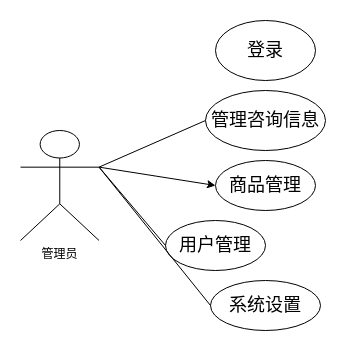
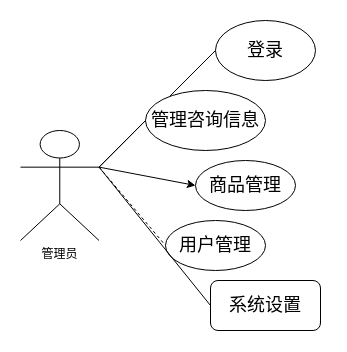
  <mxCell id="0" />
  <mxCell id="1" parent="0" />
  <mxCell id="2" value="管理员" style="shape=umlActor;verticalLabelPosition=bottom;verticalAlign=top;html=1;" vertex="1" parent="1"><mxGeometry x="20" y="130" width="78.57" height="110" as="geometry" /></mxCell>
  <mxCell id="3" value="&lt;font style=&quot;vertical-align: inherit&quot;&gt;&lt;font style=&quot;vertical-align: inherit ; font-size: 18px&quot;&gt;登录&lt;/font&gt;&lt;/font&gt;" style="ellipse;whiteSpace=wrap;html=1;verticalAlign=middle;" vertex="1" parent="1"><mxGeometry x="215" y="20" width="100" height="60" as="geometry" /></mxCell>
- <mxCell id="5" value="&lt;font style=&quot;font-size: 18px&quot;&gt;管理咨询信息&lt;/font&gt;" style="ellipse;whiteSpace=wrap;html=1;" vertex="1" parent="1"><mxGeometry x="205" y="90" width="120" height="60" as="geometry" /></mxCell>
- <mxCell id="6" value="&lt;font style=&quot;font-size: 18px&quot;&gt;商品管理&lt;/font&gt;" style="ellipse;whiteSpace=wrap;html=1;" vertex="1" parent="1"><mxGeometry x="215" y="160" width="100" height="50" as="geometry" /></mxCell>
+ <mxCell id="4" value="" style="endArrow=none;html=1;rounded=0;entryX=0;entryY=0.5;entryDx=0;entryDy=0;exitX=1;exitY=0.333;exitDx=0;exitDy=0;exitPerimeter=0;" edge="1" parent="1" source="2" target="3"><mxGeometry width="50" height="50" relative="1" as="geometry"><mxPoint x="350" y="280" as="sourcePoint" /><mxPoint x="400" y="230" as="targetPoint" /></mxGeometry></mxCell>
+ <mxCell id="5" value="&lt;font style=&quot;font-size: 18px&quot;&gt;管理咨询信息&lt;/font&gt;" style="ellipse;whiteSpace=wrap;html=1;" vertex="1" parent="1"><mxGeometry x="145" y="90" width="120" height="60" as="geometry" /></mxCell>
+ <mxCell id="6" value="&lt;font style=&quot;font-size: 18px&quot;&gt;商品管理&lt;/font&gt;" style="ellipse;whiteSpace=wrap;html=1;" vertex="1" parent="1"><mxGeometry x="195" y="160" width="100" height="50" as="geometry" /></mxCell>
  <mxCell id="7" value="&lt;font style=&quot;font-size: 18px&quot;&gt;用户管理&lt;/font&gt;" style="ellipse;whiteSpace=wrap;html=1;" vertex="1" parent="1"><mxGeometry x="165" y="220" width="100" height="50" as="geometry" /></mxCell>
- <mxCell id="8" value="&lt;font style=&quot;font-size: 18px&quot;&gt;系统设置&lt;/font&gt;" style="ellipse;whiteSpace=wrap;html=1;" vertex="1" parent="1"><mxGeometry x="210" y="280" width="110" height="50" as="geometry" /></mxCell>
+ <mxCell id="8" value="&lt;font style=&quot;font-size: 18px&quot;&gt;系统设置&lt;/font&gt;" style="whiteSpace=wrap;html=1;rounded=1;" vertex="1" parent="1"><mxGeometry x="210" y="280" width="110" height="50" as="geometry" /></mxCell>
  <mxCell id="9" value="" style="endArrow=classic;html=1;rounded=0;fontSize=18;exitX=1;exitY=0.333;exitDx=0;exitDy=0;exitPerimeter=0;entryX=0;entryY=0.5;entryDx=0;entryDy=0;" edge="1" parent="1" source="2" target="6"><mxGeometry width="50" height="50" relative="1" as="geometry"><mxPoint x="140" y="240" as="sourcePoint" /><mxPoint x="190" y="190" as="targetPoint" /></mxGeometry></mxCell>
- <mxCell id="10" value="" style="endArrow=none;html=1;rounded=0;fontSize=18;exitX=1;exitY=0.333;exitDx=0;exitDy=0;exitPerimeter=0;entryX=0;entryY=0.5;entryDx=0;entryDy=0;" edge="1" parent="1" source="2" target="7"><mxGeometry width="50" height="50" relative="1" as="geometry"><mxPoint x="140" y="230" as="sourcePoint" /><mxPoint x="190" y="180" as="targetPoint" /></mxGeometry></mxCell>
+ <mxCell id="10" value="" style="endArrow=none;html=1;rounded=0;fontSize=18;exitX=1;exitY=0.333;exitDx=0;exitDy=0;exitPerimeter=0;entryX=0;entryY=0.5;entryDx=0;entryDy=0;dashed=1;" edge="1" parent="1" source="2" target="7"><mxGeometry width="50" height="50" relative="1" as="geometry"><mxPoint x="140" y="230" as="sourcePoint" /><mxPoint x="190" y="180" as="targetPoint" /></mxGeometry></mxCell>
  <mxCell id="11" value="" style="endArrow=none;html=1;rounded=0;fontSize=18;entryX=0;entryY=0.5;entryDx=0;entryDy=0;exitX=1;exitY=0.333;exitDx=0;exitDy=0;exitPerimeter=0;" edge="1" parent="1" source="2" target="5"><mxGeometry width="50" height="50" relative="1" as="geometry"><mxPoint x="150" y="180" as="sourcePoint" /><mxPoint x="190" y="180" as="targetPoint" /></mxGeometry></mxCell>
  <mxCell id="12" value="" style="endArrow=none;html=1;rounded=0;fontSize=18;exitX=1;exitY=0.333;exitDx=0;exitDy=0;exitPerimeter=0;entryX=0;entryY=0.5;entryDx=0;entryDy=0;" edge="1" parent="1" source="2" target="8"><mxGeometry width="50" height="50" relative="1" as="geometry"><mxPoint x="130" y="230" as="sourcePoint" /><mxPoint x="180" y="180" as="targetPoint" /></mxGeometry></mxCell>
